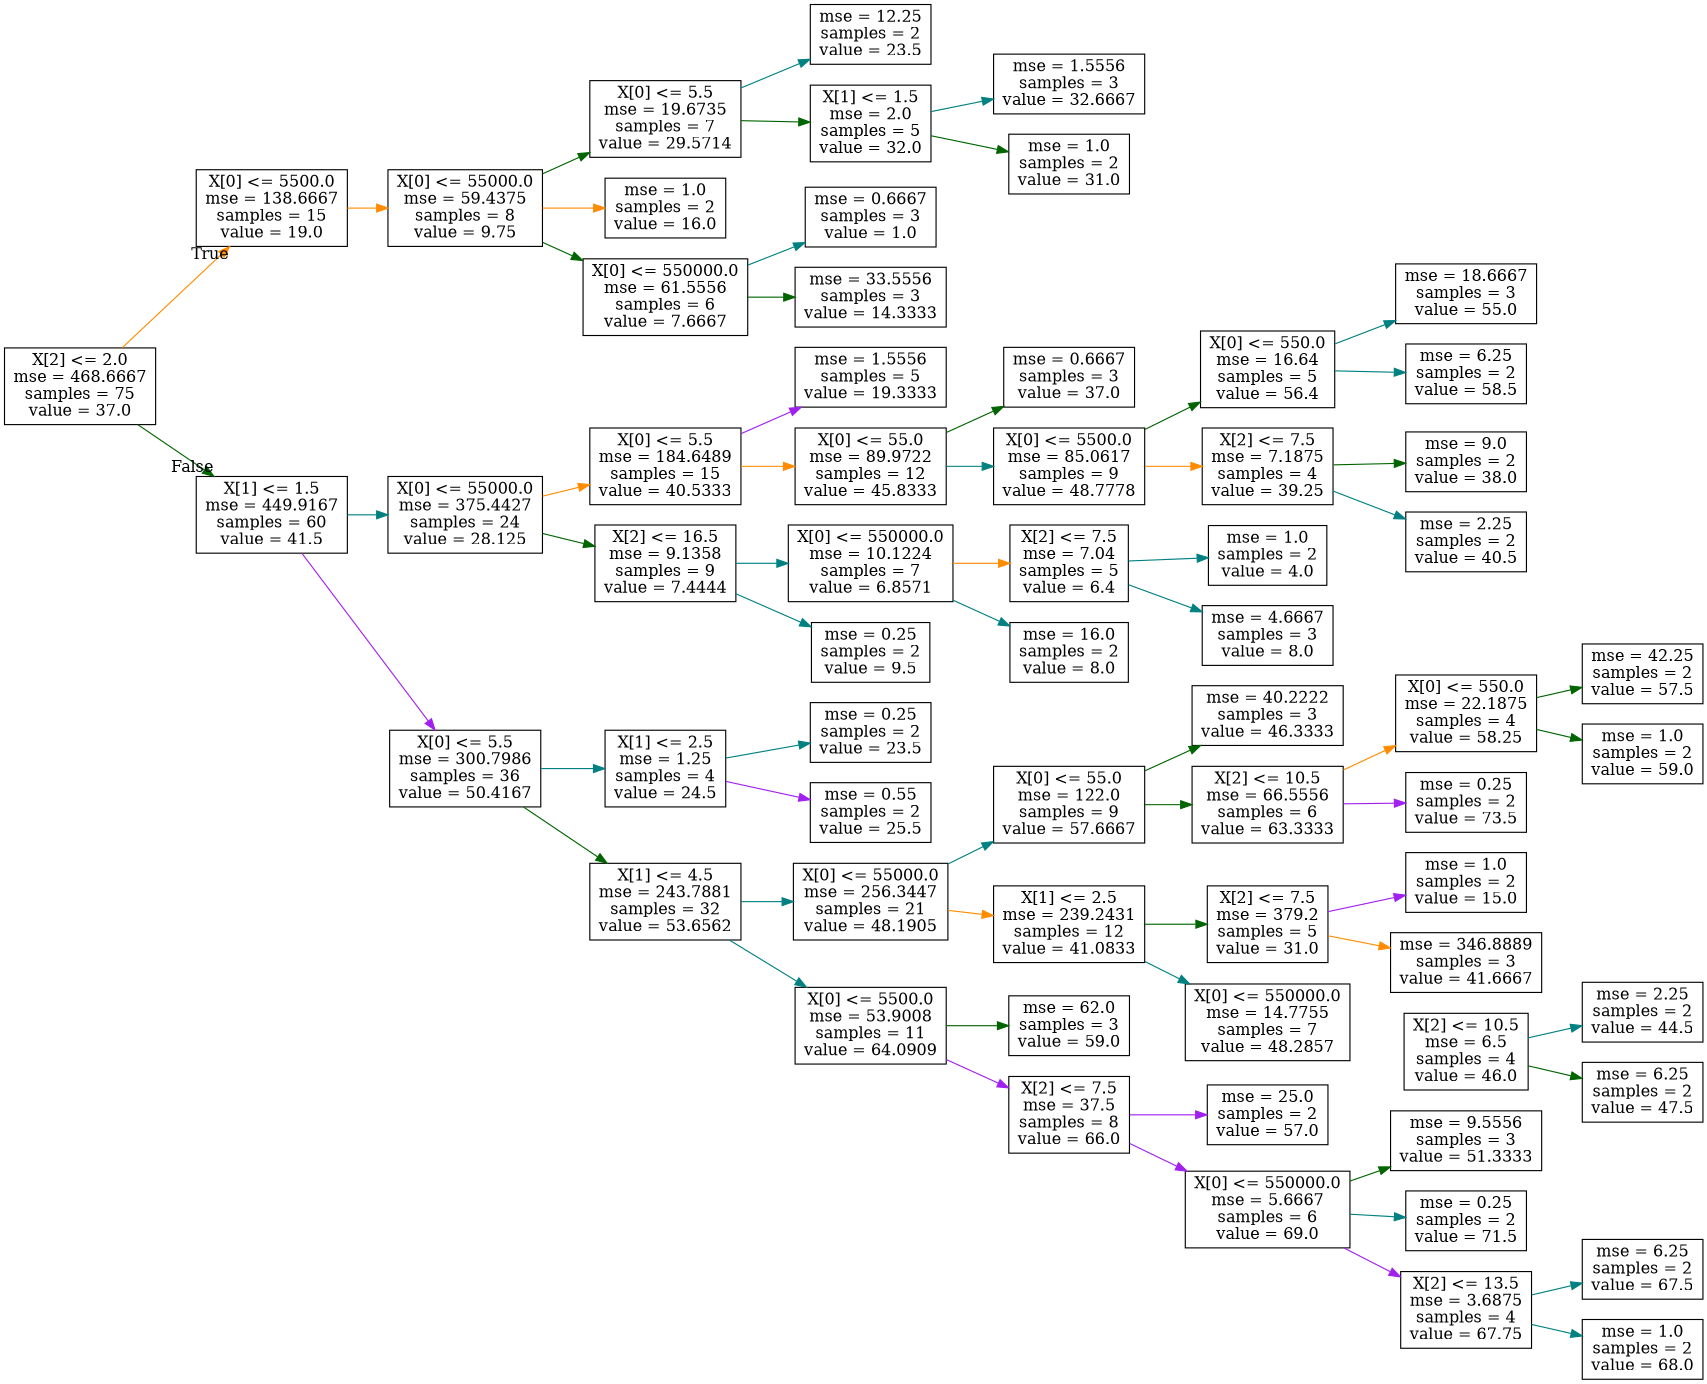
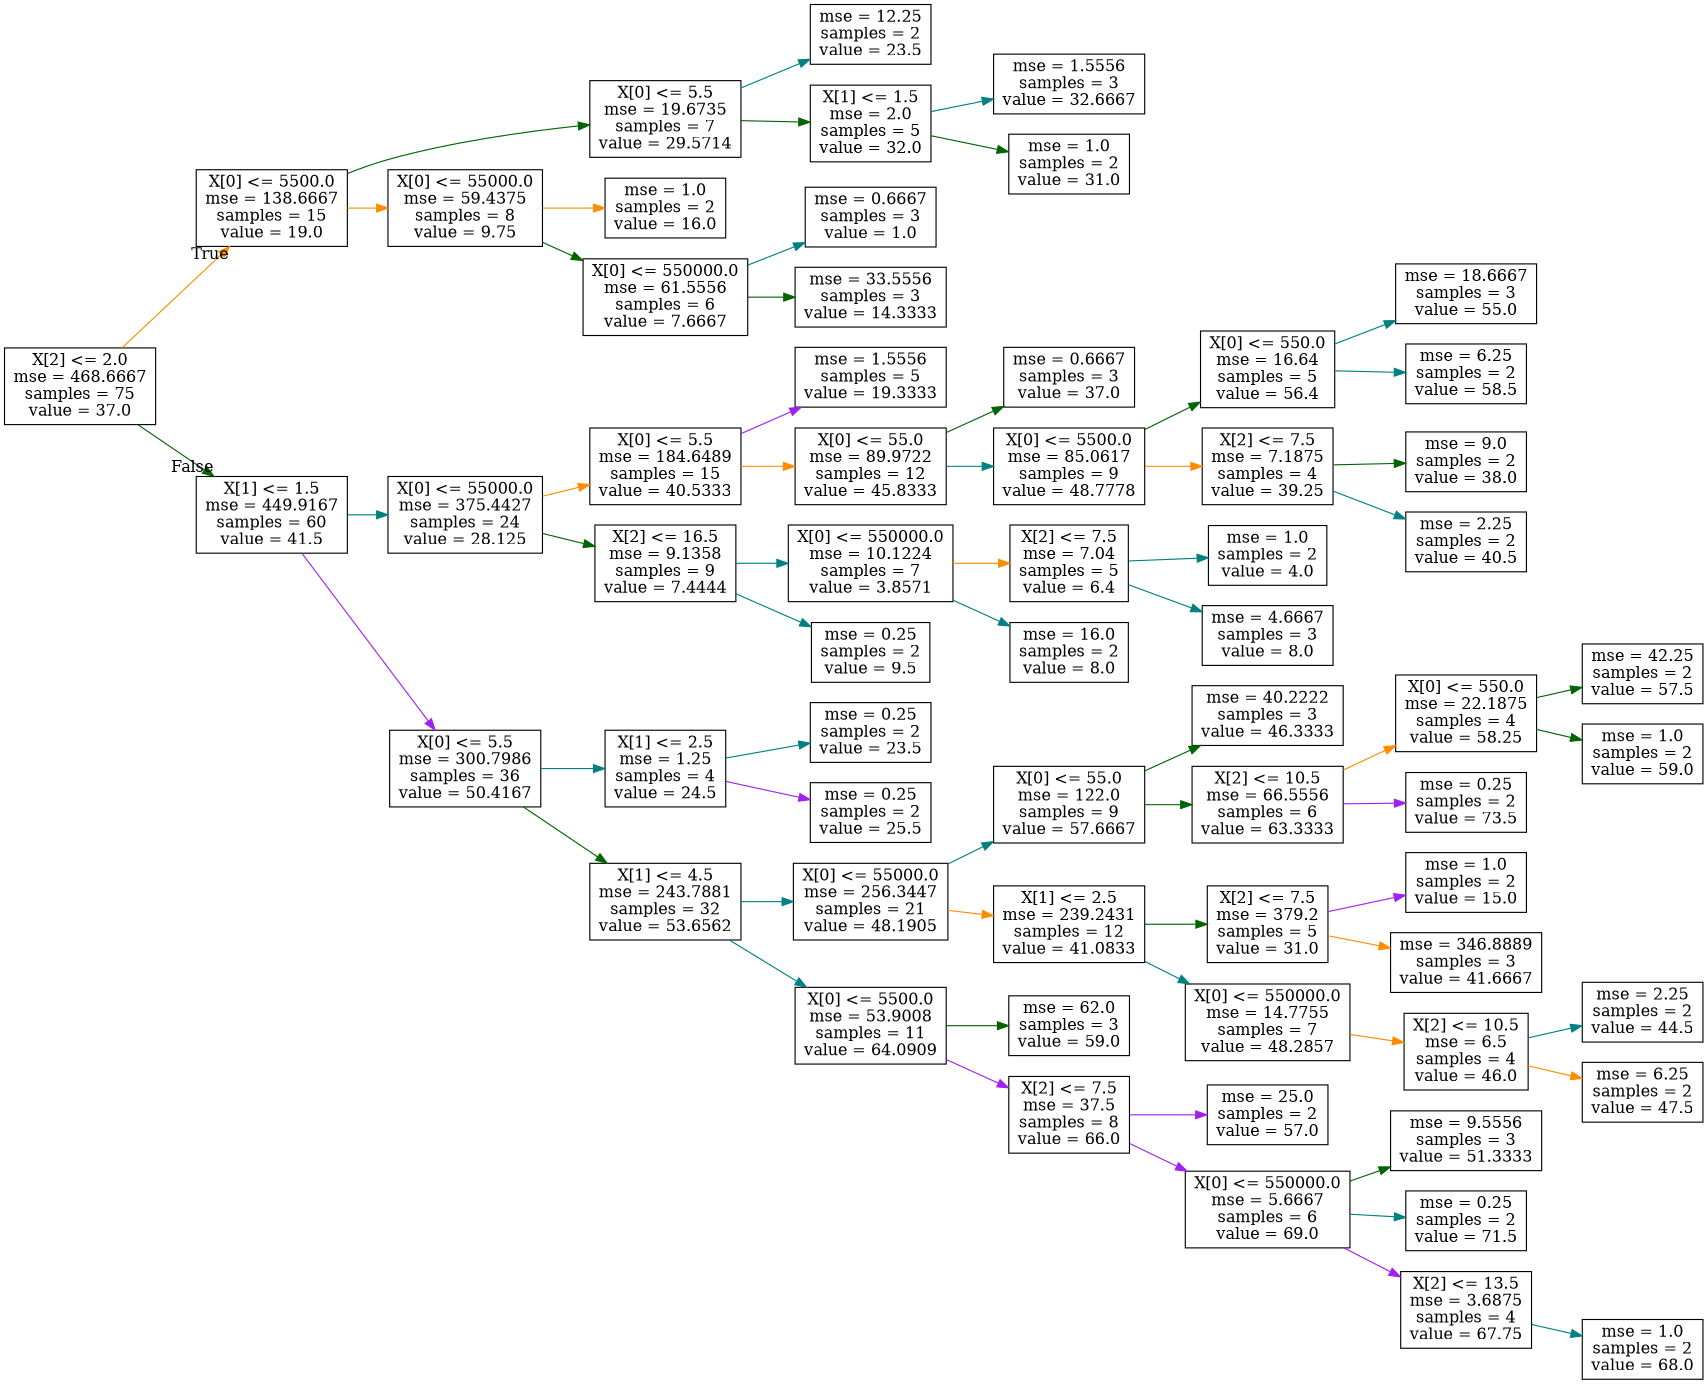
  digraph {
    rankdir=LR
    node [shape=box]
    edge [color=teal]
    n1 [label="X[2] <= 2.0\nmse = 468.6667\nsamples = 75\nvalue = 37.0"]
    n2 [label="X[0] <= 5500.0\nmse = 138.6667\nsamples = 15\nvalue = 19.0"]
    n3 [label="X[1] <= 1.5\nmse = 449.9167\nsamples = 60\nvalue = 41.5"]
    n4 [label="X[0] <= 5.5\nmse = 19.6735\nsamples = 7\nvalue = 29.5714"]
    n5 [label="X[0] <= 55000.0\nmse = 59.4375\nsamples = 8\nvalue = 9.75"]
    n6 [label="X[0] <= 55000.0\nmse = 375.4427\nsamples = 24\nvalue = 28.125"]
    n7 [label="X[0] <= 5.5\nmse = 300.7986\nsamples = 36\nvalue = 50.4167"]
    n8 [label="mse = 12.25\nsamples = 2\nvalue = 23.5"]
    n9 [label="X[1] <= 1.5\nmse = 2.0\nsamples = 5\nvalue = 32.0"]
    n10 [label="mse = 1.0\nsamples = 2\nvalue = 16.0"]
    n11 [label="X[0] <= 550000.0\nmse = 61.5556\nsamples = 6\nvalue = 7.6667"]
    n12 [label="mse = 1.5556\nsamples = 3\nvalue = 32.6667"]
    n13 [label="mse = 1.0\nsamples = 2\nvalue = 31.0"]
    n14 [label="mse = 0.6667\nsamples = 3\nvalue = 1.0"]
    n15 [label="mse = 33.5556\nsamples = 3\nvalue = 14.3333"]
    n16 [label="X[0] <= 5.5\nmse = 184.6489\nsamples = 15\nvalue = 40.5333"]
    n17 [label="X[2] <= 16.5\nmse = 9.1358\nsamples = 9\nvalue = 7.4444"]
    n18 [label="X[1] <= 2.5\nmse = 1.25\nsamples = 4\nvalue = 24.5"]
    n19 [label="X[1] <= 4.5\nmse = 243.7881\nsamples = 32\nvalue = 53.6562"]
    n20 [label="mse = 1.5556\nsamples = 5\nvalue = 19.3333"]
    n21 [label="X[0] <= 55.0\nmse = 89.9722\nsamples = 12\nvalue = 45.8333"]
-   n22 [label="X[0] <= 550000.0\nmse = 10.1224\nsamples = 7\nvalue = 6.8571"]
+   n22 [label="X[0] <= 550000.0\nmse = 10.1224\nsamples = 7\nvalue = 3.8571"]
    n23 [label="mse = 0.25\nsamples = 2\nvalue = 9.5"]
    n24 [label="mse = 0.6667\nsamples = 3\nvalue = 37.0"]
    n25 [label="X[0] <= 5500.0\nmse = 85.0617\nsamples = 9\nvalue = 48.7778"]
    n26 [label="X[0] <= 550.0\nmse = 16.64\nsamples = 5\nvalue = 56.4"]
    n27 [label="X[2] <= 7.5\nmse = 7.1875\nsamples = 4\nvalue = 39.25"]
    n28 [label="mse = 18.6667\nsamples = 3\nvalue = 55.0"]
    n29 [label="mse = 6.25\nsamples = 2\nvalue = 58.5"]
    n30 [label="mse = 9.0\nsamples = 2\nvalue = 38.0"]
    n31 [label="mse = 2.25\nsamples = 2\nvalue = 40.5"]
    n32 [label="X[2] <= 7.5\nmse = 7.04\nsamples = 5\nvalue = 6.4"]
    n33 [label="mse = 16.0\nsamples = 2\nvalue = 8.0"]
    n34 [label="mse = 1.0\nsamples = 2\nvalue = 4.0"]
    n35 [label="mse = 4.6667\nsamples = 3\nvalue = 8.0"]
    n36 [label="mse = 0.25\nsamples = 2\nvalue = 23.5"]
-   n37 [label="mse = 0.55\nsamples = 2\nvalue = 25.5"]
+   n37 [label="mse = 0.25\nsamples = 2\nvalue = 25.5"]
    n38 [label="X[0] <= 55000.0\nmse = 256.3447\nsamples = 21\nvalue = 48.1905"]
    n39 [label="X[0] <= 5500.0\nmse = 53.9008\nsamples = 11\nvalue = 64.0909"]
    n40 [label="X[0] <= 55.0\nmse = 122.0\nsamples = 9\nvalue = 57.6667"]
    n41 [label="X[1] <= 2.5\nmse = 239.2431\nsamples = 12\nvalue = 41.0833"]
    n42 [label="mse = 62.0\nsamples = 3\nvalue = 59.0"]
    n43 [label="X[2] <= 7.5\nmse = 37.5\nsamples = 8\nvalue = 66.0"]
    n44 [label="mse = 40.2222\nsamples = 3\nvalue = 46.3333"]
    n45 [label="X[2] <= 10.5\nmse = 66.5556\nsamples = 6\nvalue = 63.3333"]
    n46 [label="X[2] <= 7.5\nmse = 379.2\nsamples = 5\nvalue = 31.0"]
    n47 [label="X[0] <= 550000.0\nmse = 14.7755\nsamples = 7\nvalue = 48.2857"]
    n48 [label="X[0] <= 550.0\nmse = 22.1875\nsamples = 4\nvalue = 58.25"]
    n49 [label="mse = 0.25\nsamples = 2\nvalue = 73.5"]
    n50 [label="mse = 42.25\nsamples = 2\nvalue = 57.5"]
    n51 [label="mse = 1.0\nsamples = 2\nvalue = 59.0"]
    n52 [label="mse = 1.0\nsamples = 2\nvalue = 15.0"]
    n53 [label="mse = 346.8889\nsamples = 3\nvalue = 41.6667"]
    n54 [label="X[2] <= 10.5\nmse = 6.5\nsamples = 4\nvalue = 46.0"]
    n55 [label="mse = 2.25\nsamples = 2\nvalue = 44.5"]
    n56 [label="mse = 6.25\nsamples = 2\nvalue = 47.5"]
    n57 [label="mse = 9.5556\nsamples = 3\nvalue = 51.3333"]
    n58 [label="mse = 25.0\nsamples = 2\nvalue = 57.0"]
    n59 [label="X[0] <= 550000.0\nmse = 5.6667\nsamples = 6\nvalue = 69.0"]
    n60 [label="mse = 0.25\nsamples = 2\nvalue = 71.5"]
    n61 [label="X[2] <= 13.5\nmse = 3.6875\nsamples = 4\nvalue = 67.75"]
-   n62 [label="mse = 6.25\nsamples = 2\nvalue = 67.5"]
    n63 [label="mse = 1.0\nsamples = 2\nvalue = 68.0"]
    n1 -> n2 [color=darkorange headlabel=True labelangle=45 labeldistance=2.5]
    n1 -> n3 [color=darkgreen headlabel=False labelangle=-45 labeldistance=2.5]
-   n5 -> n4 [color=darkgreen]
+   n2 -> n4 [color=darkgreen]
    n2 -> n5 [color=darkorange]
    n3 -> n6
    n3 -> n7 [color=purple]
    n4 -> n8
    n4 -> n9 [color=darkgreen]
    n5 -> n10 [color=darkorange]
    n5 -> n11 [color=darkgreen]
    n6 -> n16 [color=darkorange]
    n6 -> n17 [color=darkgreen]
    n7 -> n18
    n7 -> n19 [color=darkgreen]
    n9 -> n12
    n9 -> n13 [color=darkgreen]
    n11 -> n14
    n11 -> n15 [color=darkgreen]
    n16 -> n20 [color=purple]
    n16 -> n21 [color=darkorange]
    n17 -> n22
    n17 -> n23
    n18 -> n36
    n18 -> n37 [color=purple]
    n19 -> n38
    n19 -> n39
    n21 -> n24 [color=darkgreen]
    n21 -> n25
    n22 -> n32 [color=darkorange]
    n22 -> n33
    n25 -> n26 [color=darkgreen]
    n25 -> n27 [color=darkorange]
    n26 -> n28
    n26 -> n29
    n27 -> n30 [color=darkgreen]
    n27 -> n31
    n32 -> n34
    n32 -> n35
    n38 -> n40
    n38 -> n41 [color=darkorange]
    n39 -> n42 [color=darkgreen]
    n39 -> n43 [color=purple]
    n40 -> n44 [color=darkgreen]
    n40 -> n45 [color=darkgreen]
    n41 -> n46 [color=darkgreen]
    n41 -> n47
    n43 -> n58 [color=purple]
    n43 -> n59 [color=purple]
    n45 -> n48 [color=darkorange]
    n45 -> n49 [color=purple]
    n46 -> n52 [color=purple]
    n46 -> n53 [color=darkorange]
+   n47 -> n54 [color=darkorange]
    n48 -> n50 [color=darkgreen]
    n48 -> n51 [color=darkgreen]
    n54 -> n55
-   n54 -> n56 [color=darkgreen]
+   n54 -> n56 [color=darkorange]
    n59 -> n57 [color=darkgreen]
    n59 -> n60
    n59 -> n61 [color=purple]
-   n61 -> n62
    n61 -> n63
  }
